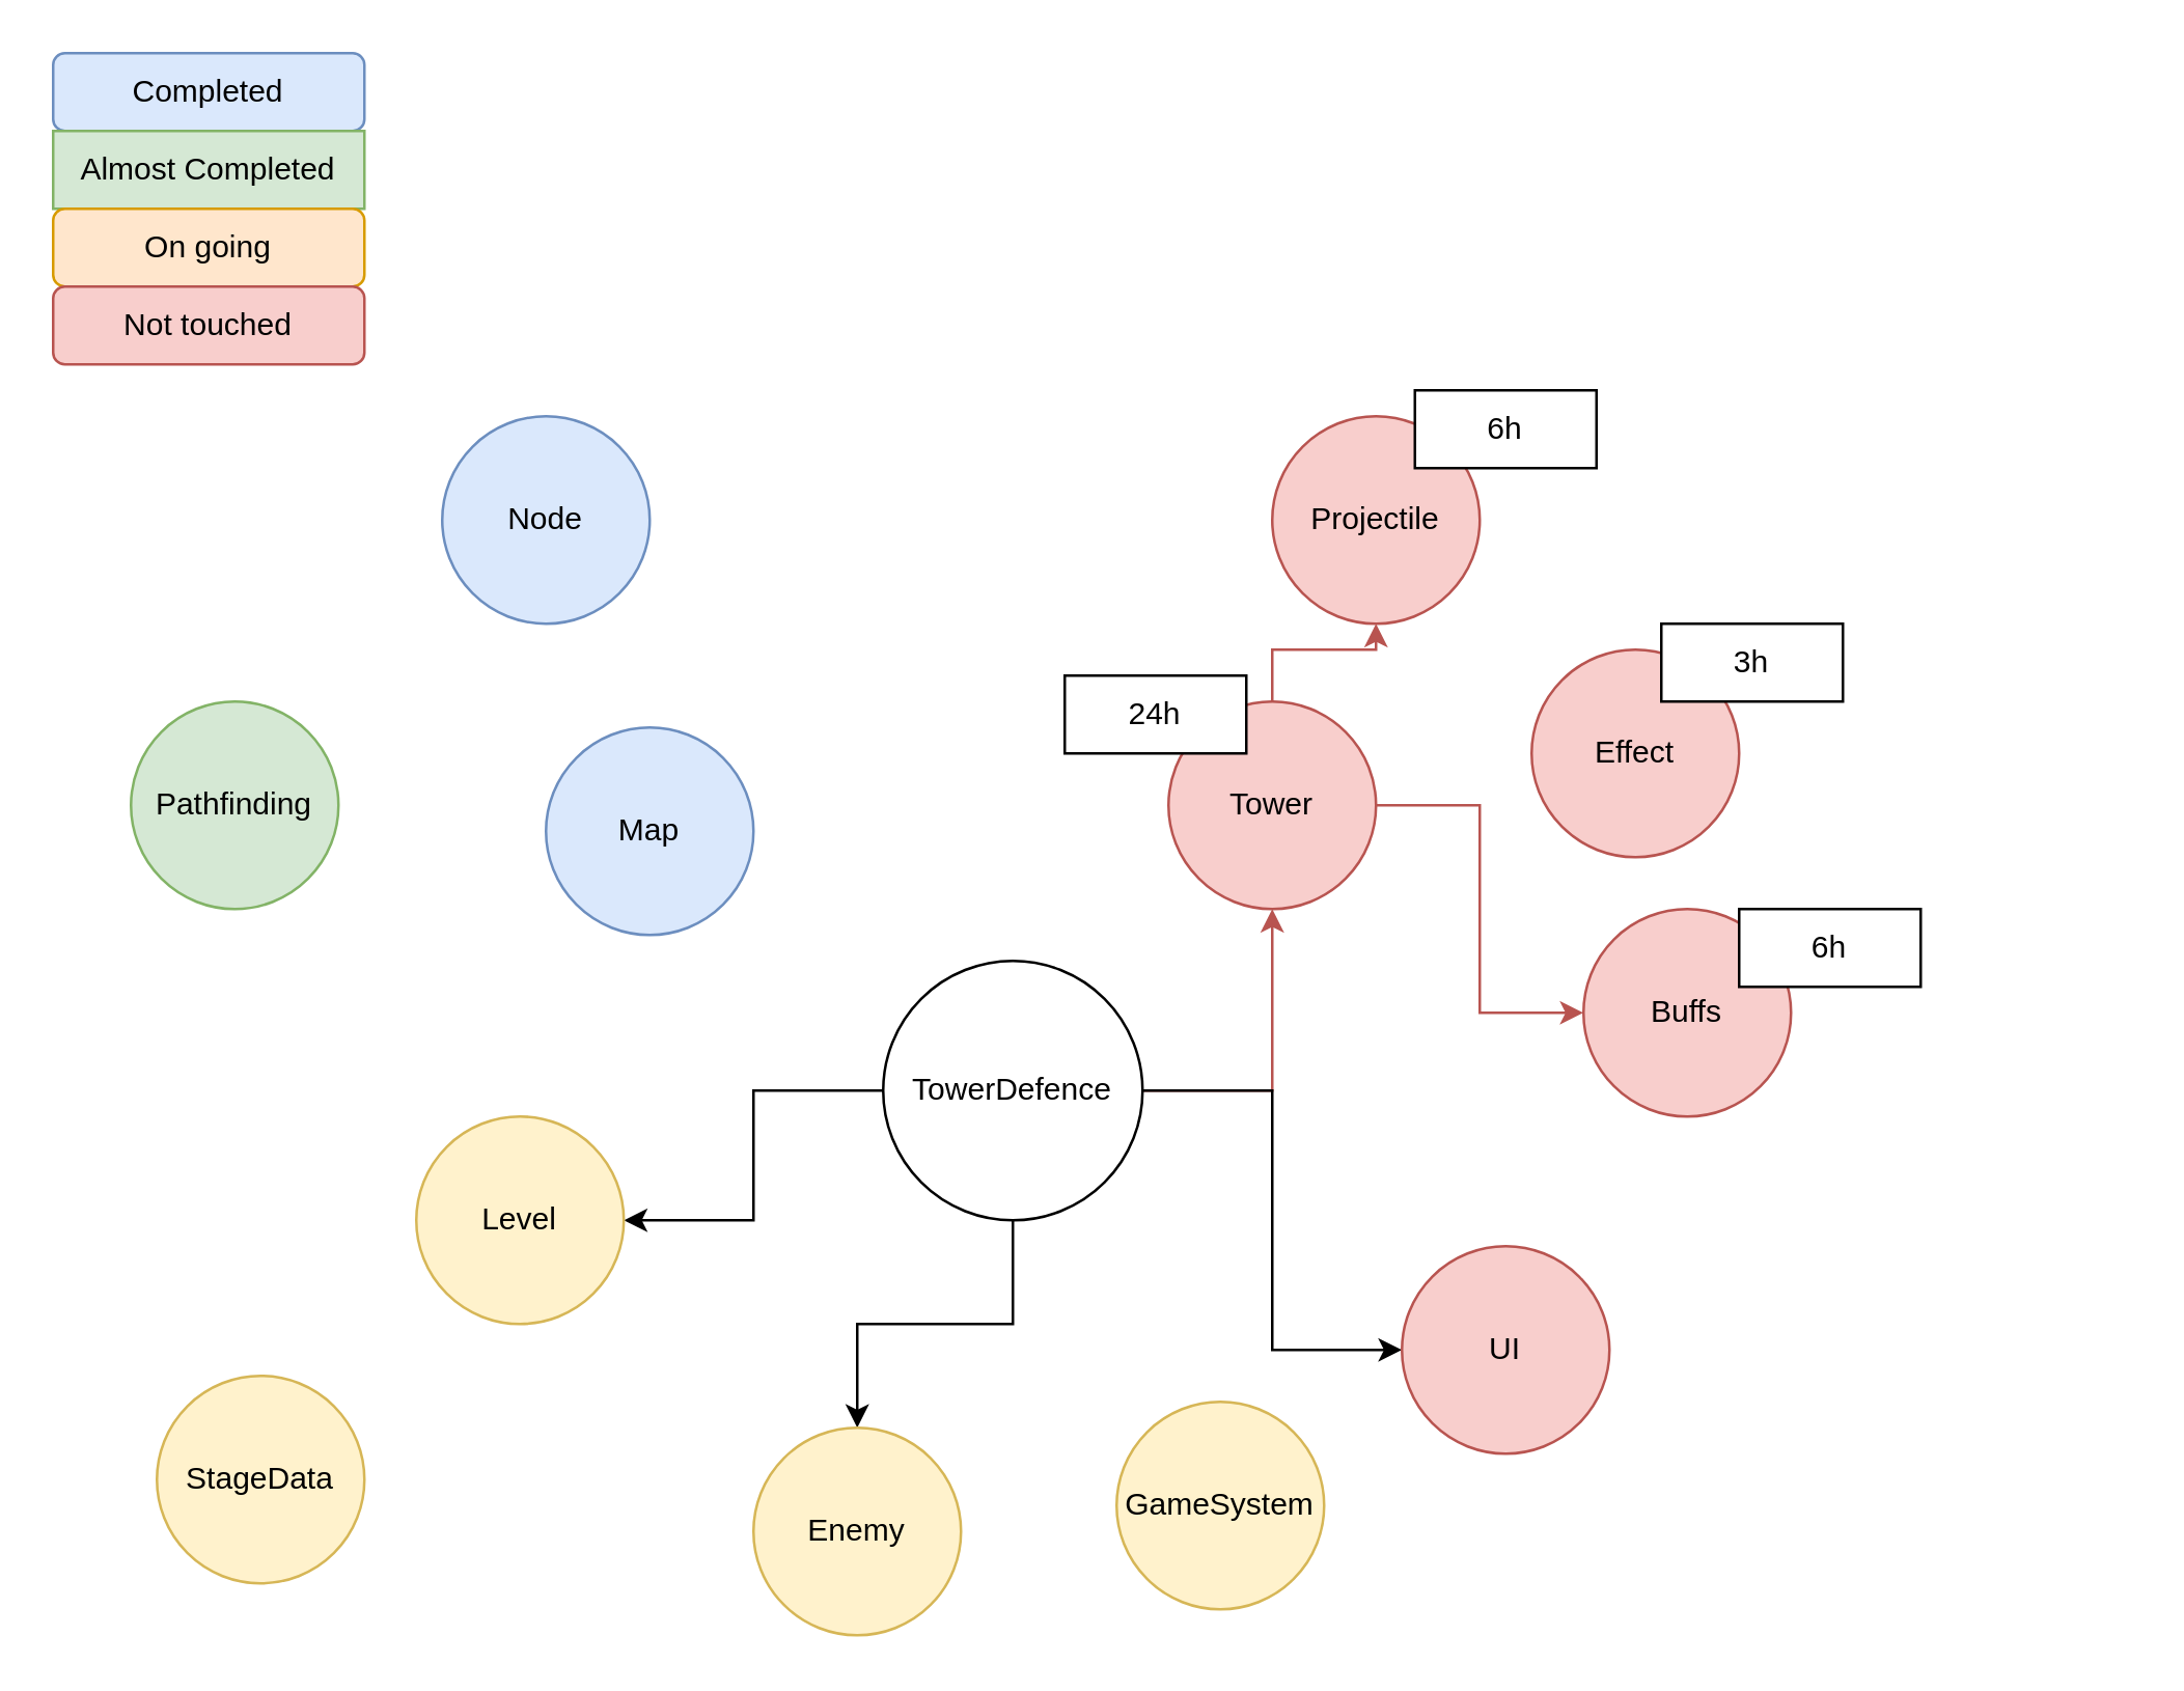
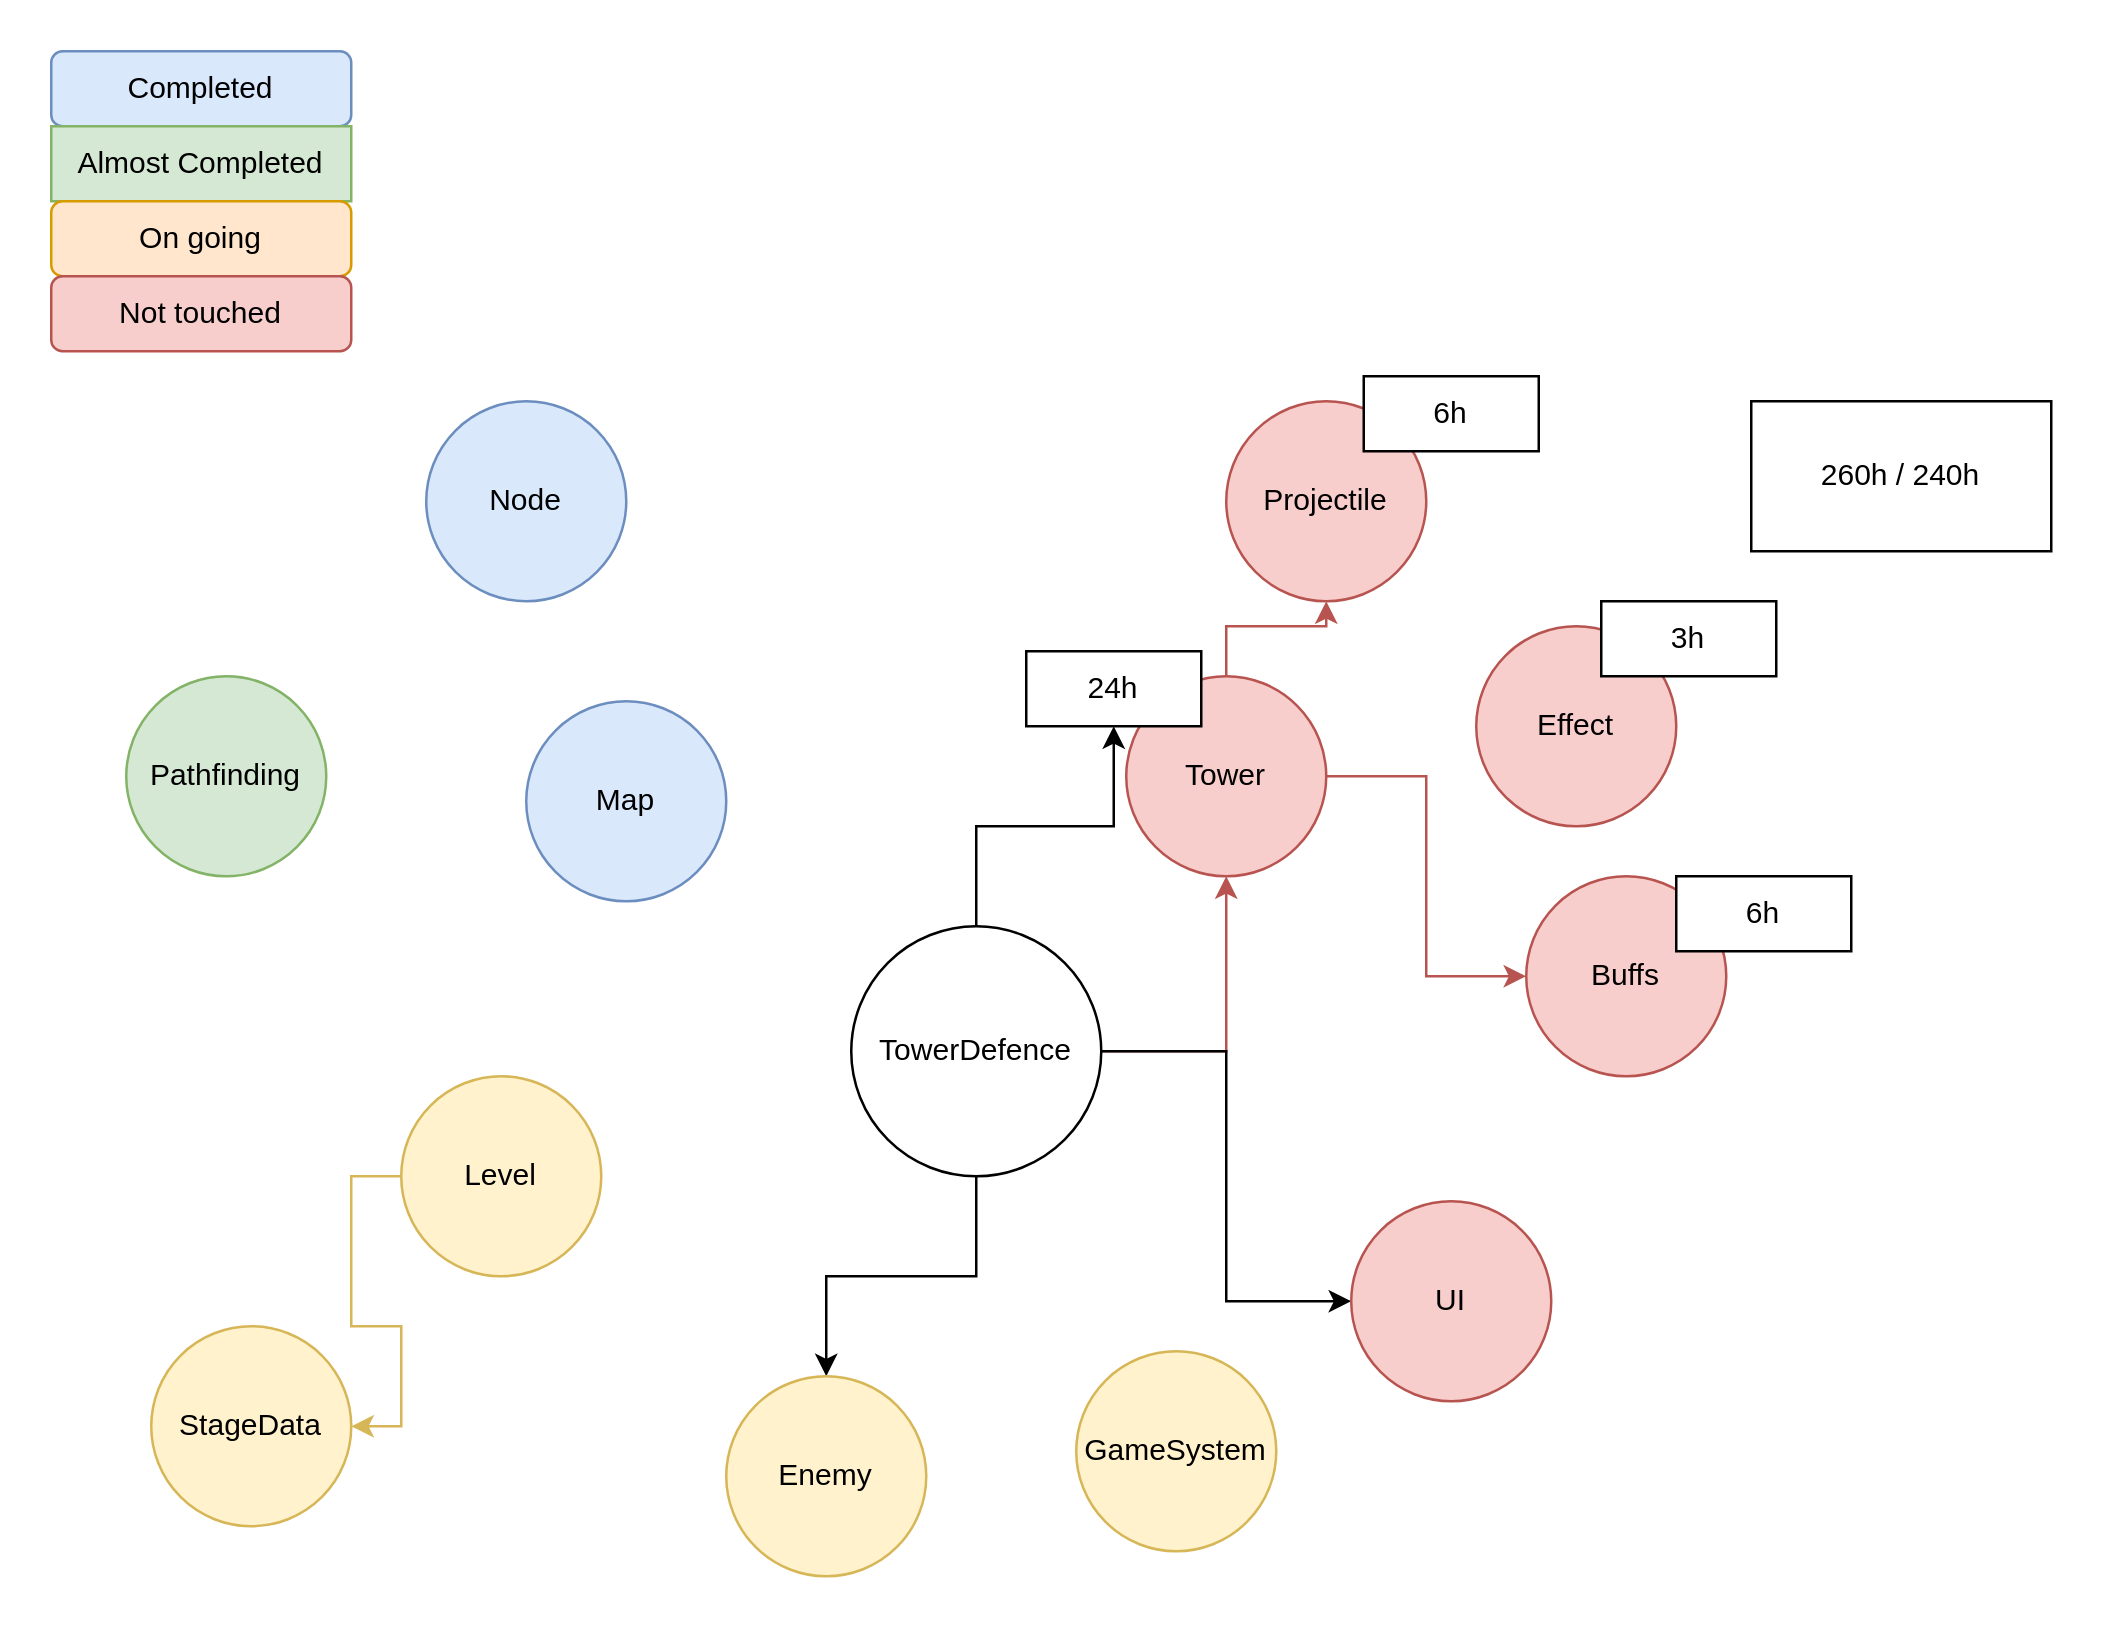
  <mxCell id="0" />
  <mxCell id="1" parent="0" />
  <mxCell id="2" style="edgeStyle=orthogonalEdgeStyle;rounded=0;orthogonalLoop=1;jettySize=auto;html=1;fillColor=#f8cecc;strokeColor=#b85450;" edge="1" parent="1" source="6" target="11"><mxGeometry relative="1" as="geometry" /></mxCell>
  <mxCell id="3" style="edgeStyle=orthogonalEdgeStyle;rounded=0;orthogonalLoop=1;jettySize=auto;html=1;entryX=0;entryY=0.5;entryDx=0;entryDy=0;" edge="1" parent="1" source="6" target="21"><mxGeometry relative="1" as="geometry" /></mxCell>
  <mxCell id="4" style="edgeStyle=orthogonalEdgeStyle;rounded=0;orthogonalLoop=1;jettySize=auto;html=1;" edge="1" parent="1" source="6" target="15"><mxGeometry relative="1" as="geometry" /></mxCell>
- <mxCell id="5" style="edgeStyle=orthogonalEdgeStyle;rounded=0;orthogonalLoop=1;jettySize=auto;html=1;" edge="1" parent="1" source="6" target="19"><mxGeometry relative="1" as="geometry" /></mxCell>
+ <mxCell id="5" style="edgeStyle=orthogonalEdgeStyle;rounded=0;orthogonalLoop=1;jettySize=auto;html=1;" edge="1" parent="1" source="6" target="29"><mxGeometry relative="1" as="geometry" /></mxCell>
  <mxCell id="6" value="TowerDefence" style="ellipse;whiteSpace=wrap;html=1;aspect=fixed;" vertex="1" parent="1"><mxGeometry x="340" y="370" width="100" height="100" as="geometry" /></mxCell>
  <mxCell id="7" value="Map" style="ellipse;whiteSpace=wrap;html=1;aspect=fixed;fillColor=#dae8fc;strokeColor=#6c8ebf;" vertex="1" parent="1"><mxGeometry x="210" y="280" width="80" height="80" as="geometry" /></mxCell>
  <mxCell id="8" value="Node" style="ellipse;whiteSpace=wrap;html=1;aspect=fixed;fillColor=#dae8fc;strokeColor=#6c8ebf;" vertex="1" parent="1"><mxGeometry x="170" width="80" height="80" as="geometry" y="160" /></mxCell>
  <mxCell id="9" style="edgeStyle=orthogonalEdgeStyle;rounded=0;orthogonalLoop=1;jettySize=auto;html=1;fillColor=#f8cecc;strokeColor=#b85450;" edge="1" parent="1" source="11" target="12"><mxGeometry relative="1" as="geometry" /></mxCell>
  <mxCell id="10" style="edgeStyle=orthogonalEdgeStyle;rounded=0;orthogonalLoop=1;jettySize=auto;html=1;fillColor=#f8cecc;strokeColor=#b85450;" edge="1" parent="1" source="11" target="14"><mxGeometry relative="1" as="geometry" /></mxCell>
  <mxCell id="11" value="Tower" style="ellipse;whiteSpace=wrap;html=1;aspect=fixed;fillColor=#f8cecc;strokeColor=#b85450;" vertex="1" parent="1"><mxGeometry x="450" y="270" width="80" height="80" as="geometry" /></mxCell>
  <mxCell id="12" value="Projectile" style="ellipse;whiteSpace=wrap;html=1;aspect=fixed;fillColor=#f8cecc;strokeColor=#b85450;" vertex="1" parent="1"><mxGeometry x="490" width="80" height="80" as="geometry" y="160" /></mxCell>
  <mxCell id="13" value="Effect" style="ellipse;whiteSpace=wrap;html=1;aspect=fixed;fillColor=#f8cecc;strokeColor=#b85450;" vertex="1" parent="1"><mxGeometry x="590" y="250" width="80" height="80" as="geometry" /></mxCell>
  <mxCell id="14" value="Buffs" style="ellipse;whiteSpace=wrap;html=1;aspect=fixed;fillColor=#f8cecc;strokeColor=#b85450;" vertex="1" parent="1"><mxGeometry x="610" y="350" width="80" height="80" as="geometry" /></mxCell>
  <mxCell id="15" value="Enemy" style="ellipse;whiteSpace=wrap;html=1;aspect=fixed;fillColor=#fff2cc;strokeColor=#d6b656;" vertex="1" parent="1"><mxGeometry x="290" y="550" width="80" height="80" as="geometry" /></mxCell>
  <mxCell id="16" value="Pathfinding" style="ellipse;whiteSpace=wrap;html=1;aspect=fixed;fillColor=#d5e8d4;strokeColor=#82b366;" vertex="1" parent="1"><mxGeometry x="50" y="270" width="80" height="80" as="geometry" /></mxCell>
  <mxCell id="17" value="GameSystem" style="ellipse;whiteSpace=wrap;html=1;aspect=fixed;direction=south;fillColor=#fff2cc;strokeColor=#d6b656;" vertex="1" parent="1"><mxGeometry x="430" y="540" width="80" height="80" as="geometry" /></mxCell>
+ <mxCell id="18" style="edgeStyle=orthogonalEdgeStyle;rounded=0;orthogonalLoop=1;jettySize=auto;html=1;entryX=1;entryY=0.5;entryDx=0;entryDy=0;fillColor=#fff2cc;strokeColor=#d6b656;" edge="1" parent="1" source="19" target="20"><mxGeometry relative="1" as="geometry" /></mxCell>
  <mxCell id="19" value="Level" style="ellipse;whiteSpace=wrap;html=1;aspect=fixed;fillColor=#fff2cc;strokeColor=#d6b656;" vertex="1" parent="1"><mxGeometry x="160" y="430" width="80" height="80" as="geometry" /></mxCell>
  <mxCell id="20" value="StageData" style="ellipse;whiteSpace=wrap;html=1;aspect=fixed;fillColor=#fff2cc;strokeColor=#d6b656;" vertex="1" parent="1"><mxGeometry x="60" y="530" width="80" height="80" as="geometry" /></mxCell>
  <mxCell id="21" value="UI" style="ellipse;whiteSpace=wrap;html=1;aspect=fixed;fillColor=#f8cecc;strokeColor=#b85450;" vertex="1" parent="1"><mxGeometry x="540" y="480" width="80" height="80" as="geometry" /></mxCell>
  <mxCell id="22" value="Completed" style="rounded=1;whiteSpace=wrap;html=1;fillColor=#dae8fc;strokeColor=#6c8ebf;" vertex="1" parent="1"><mxGeometry x="20" y="20" width="120" height="30" as="geometry" /></mxCell>
  <mxCell id="23" value="Almost Completed" style="whiteSpace=wrap;html=1;fillColor=#d5e8d4;strokeColor=#82b366;rounded=0;" vertex="1" parent="1"><mxGeometry x="20" y="50" width="120" height="30" as="geometry" /></mxCell>
  <mxCell id="24" value="On going" style="rounded=1;whiteSpace=wrap;html=1;fillColor=#ffe6cc;strokeColor=#d79b00;" vertex="1" parent="1"><mxGeometry x="20" y="80" width="120" height="30" as="geometry" /></mxCell>
  <mxCell id="25" value="Not touched" style="rounded=1;whiteSpace=wrap;html=1;fillColor=#f8cecc;strokeColor=#b85450;" vertex="1" parent="1"><mxGeometry x="20" y="110" width="120" height="30" as="geometry" /></mxCell>
  <mxCell id="26" value="6h" style="rounded=0;whiteSpace=wrap;html=1;" vertex="1" parent="1"><mxGeometry x="545" y="150" width="70" height="30" as="geometry" /></mxCell>
  <mxCell id="27" value="3h" style="rounded=0;whiteSpace=wrap;html=1;" vertex="1" parent="1"><mxGeometry x="640" y="240" width="70" height="30" as="geometry" /></mxCell>
  <mxCell id="28" value="6h" style="rounded=0;whiteSpace=wrap;html=1;" vertex="1" parent="1"><mxGeometry x="670" y="350" width="70" height="30" as="geometry" /></mxCell>
  <mxCell id="29" value="24h" style="rounded=0;whiteSpace=wrap;html=1;" vertex="1" parent="1"><mxGeometry x="410" y="260" width="70" height="30" as="geometry" /></mxCell>
+ <mxCell id="30" value="&amp;nbsp;260h / 240h&amp;nbsp;" style="rounded=0;whiteSpace=wrap;html=1;" vertex="1" parent="1"><mxGeometry x="700" width="120" height="60" as="geometry" y="160" /></mxCell>
